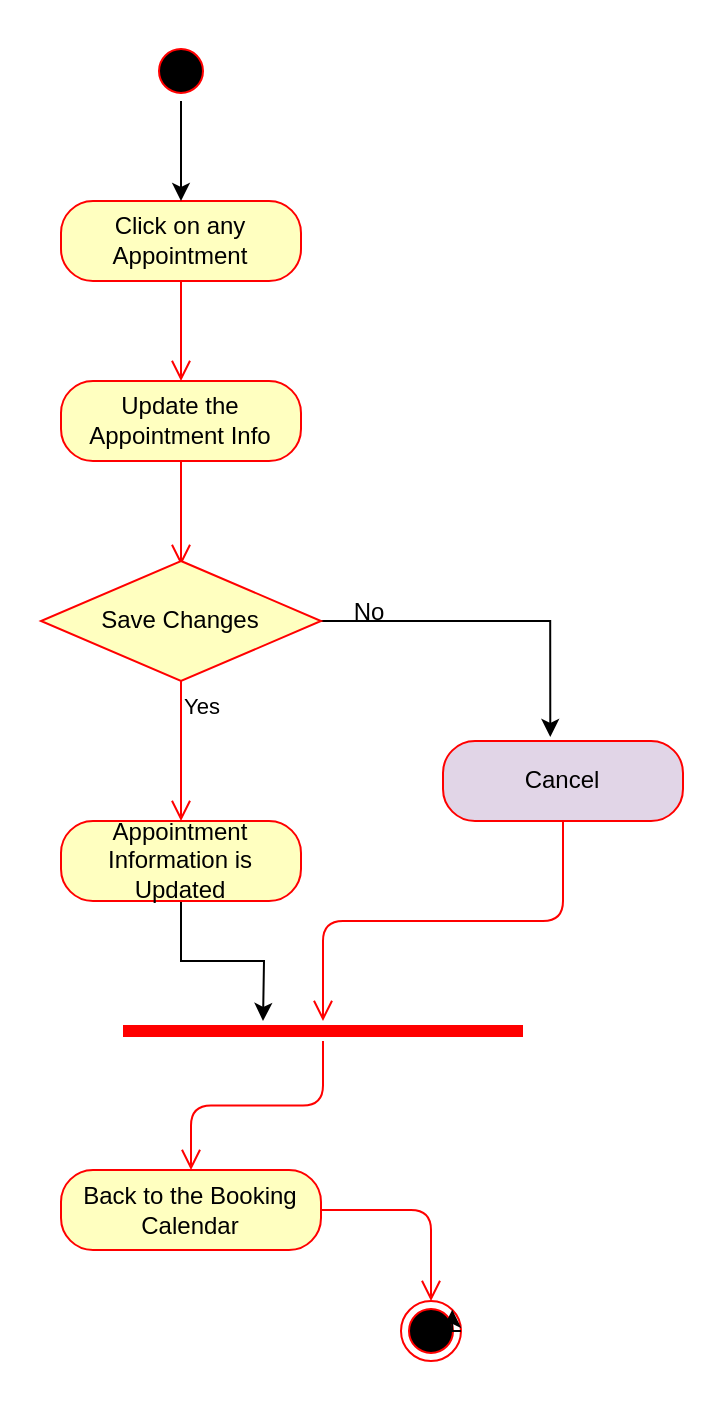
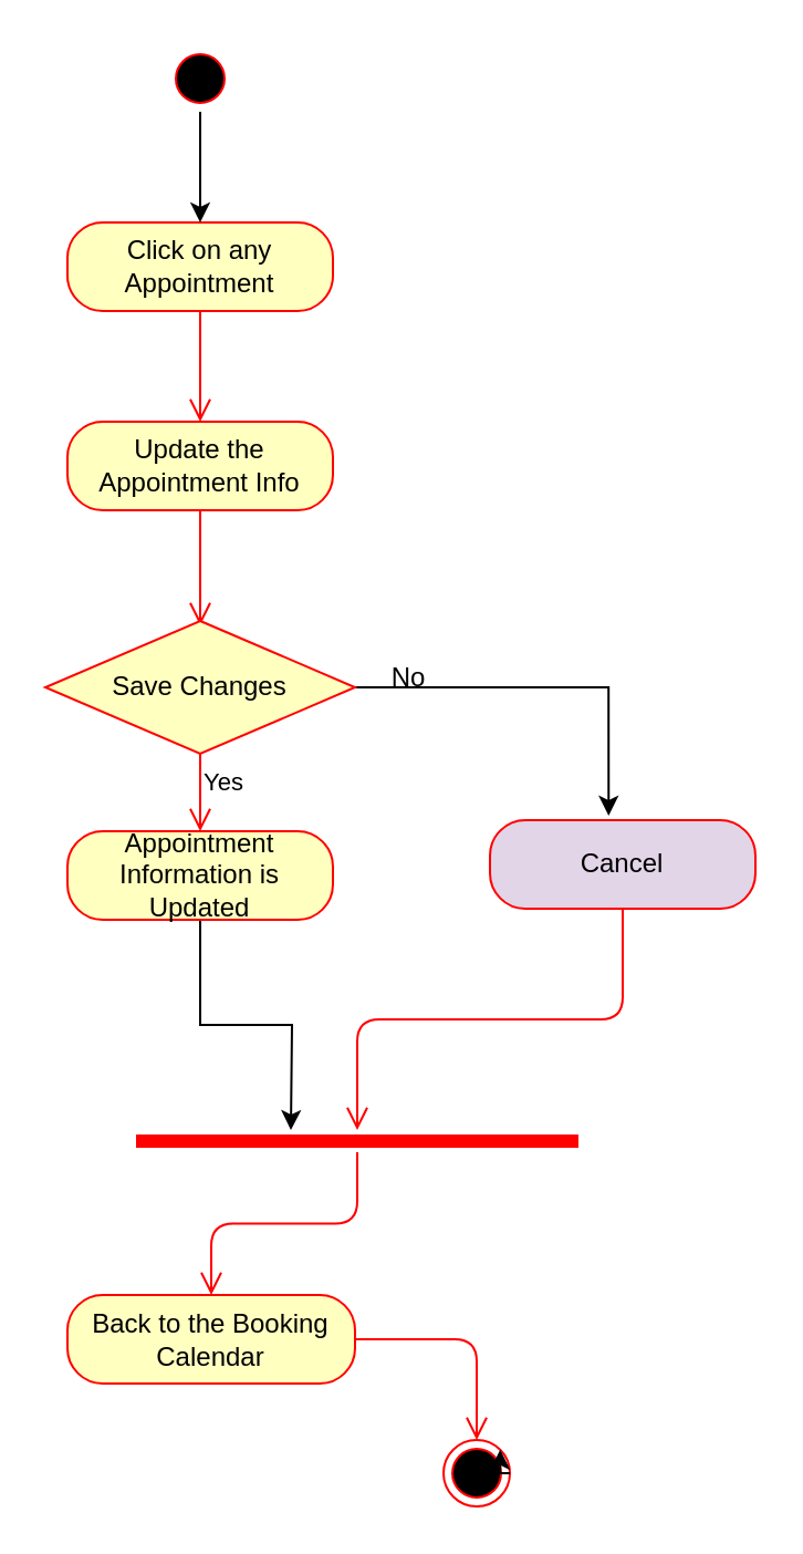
  <mxCell id="0" />
  <mxCell id="1" parent="0" />
  <mxCell id="2" style="edgeStyle=orthogonalEdgeStyle;rounded=0;orthogonalLoop=1;jettySize=auto;html=1;exitX=0.5;exitY=1;exitDx=0;exitDy=0;" parent="1" edge="1"><mxGeometry relative="1" as="geometry"><mxPoint x="101" y="120" as="sourcePoint" /><mxPoint x="101" y="120" as="targetPoint" /></mxGeometry></mxCell>
  <mxCell id="3" value="Click on any Appointment" style="rounded=1;whiteSpace=wrap;html=1;arcSize=40;fontColor=#000000;fillColor=#ffffc0;strokeColor=#ff0000;" parent="1" vertex="1"><mxGeometry x="30" y="100" width="120" height="40" as="geometry" /></mxCell>
  <mxCell id="4" value="" style="edgeStyle=orthogonalEdgeStyle;html=1;verticalAlign=bottom;endArrow=open;endSize=8;strokeColor=#ff0000;entryX=0.5;entryY=0;entryDx=0;entryDy=0;" parent="1" source="3" target="7" edge="1"><mxGeometry relative="1" as="geometry"><mxPoint x="90" y="200" as="targetPoint" /><Array as="points" /></mxGeometry></mxCell>
  <mxCell id="5" value="" style="edgeStyle=orthogonalEdgeStyle;rounded=0;orthogonalLoop=1;jettySize=auto;html=1;entryX=0.5;entryY=0;entryDx=0;entryDy=0;" parent="1" source="6" target="3" edge="1"><mxGeometry relative="1" as="geometry"><mxPoint x="90" y="110" as="targetPoint" /></mxGeometry></mxCell>
  <mxCell id="6" value="" style="ellipse;html=1;shape=startState;fillColor=#000000;strokeColor=#ff0000;" parent="1" vertex="1"><mxGeometry x="75" width="30" height="30" as="geometry" y="20" /></mxCell>
  <mxCell id="7" value="Update the Appointment Info" style="rounded=1;whiteSpace=wrap;html=1;arcSize=40;fontColor=#000000;fillColor=#ffffc0;strokeColor=#ff0000;" parent="1" vertex="1"><mxGeometry x="30" y="190" width="120" height="40" as="geometry" /></mxCell>
  <mxCell id="8" value="" style="edgeStyle=orthogonalEdgeStyle;html=1;verticalAlign=bottom;endArrow=open;endSize=8;strokeColor=#ff0000;" parent="1" source="7" edge="1"><mxGeometry relative="1" as="geometry"><mxPoint x="90" y="282" as="targetPoint" /></mxGeometry></mxCell>
  <mxCell id="9" value="" style="edgeStyle=orthogonalEdgeStyle;rounded=0;orthogonalLoop=1;jettySize=auto;html=1;entryX=0.447;entryY=-0.05;entryDx=0;entryDy=0;entryPerimeter=0;" parent="1" source="10" target="12" edge="1"><mxGeometry relative="1" as="geometry"><mxPoint x="341" y="360" as="targetPoint" /></mxGeometry></mxCell>
  <mxCell id="10" value="Save Changes" style="rhombus;whiteSpace=wrap;html=1;fillColor=#ffffc0;strokeColor=#ff0000;" parent="1" vertex="1"><mxGeometry x="20" y="280" width="140" height="60" as="geometry" /></mxCell>
  <mxCell id="11" value="Yes" style="edgeStyle=orthogonalEdgeStyle;html=1;align=left;verticalAlign=top;endArrow=open;endSize=8;strokeColor=#ff0000;entryX=0.5;entryY=0;entryDx=0;entryDy=0;" parent="1" source="10" target="14" edge="1"><mxGeometry x="-1" relative="1" as="geometry"><mxPoint x="91" y="400" as="targetPoint" /></mxGeometry></mxCell>
  <mxCell id="12" value="Cancel" style="rounded=1;whiteSpace=wrap;html=1;arcSize=40;fontColor=#000000;fillColor=#e1d5e7;strokeColor=#ff0000;" parent="1" vertex="1"><mxGeometry x="221" y="370" width="120" height="40" as="geometry" /></mxCell>
  <mxCell id="13" value="" style="edgeStyle=orthogonalEdgeStyle;rounded=0;orthogonalLoop=1;jettySize=auto;html=1;" parent="1" source="14" edge="1"><mxGeometry relative="1" as="geometry"><mxPoint x="131" y="510" as="targetPoint" /></mxGeometry></mxCell>
- <mxCell id="14" value="Appointment Information is Updated" style="rounded=1;whiteSpace=wrap;html=1;arcSize=40;fontColor=#000000;fillColor=#ffffc0;strokeColor=#ff0000;" parent="1" vertex="1"><mxGeometry x="30" y="410" width="120" height="40" as="geometry" /></mxCell>
+ <mxCell id="14" value="Appointment Information is Updated" style="rounded=1;whiteSpace=wrap;html=1;arcSize=40;fontColor=#000000;fillColor=#ffffc0;strokeColor=#ff0000;" parent="1" vertex="1"><mxGeometry x="30" y="375" width="120" height="40" as="geometry" /></mxCell>
  <mxCell id="15" value="" style="edgeStyle=orthogonalEdgeStyle;html=1;verticalAlign=bottom;endArrow=open;endSize=8;strokeColor=#ff0000;" parent="1" source="16" target="18" edge="1"><mxGeometry relative="1" as="geometry"><mxPoint x="321" y="750" as="targetPoint" /></mxGeometry></mxCell>
  <mxCell id="16" value="Back to the Booking Calendar" style="rounded=1;whiteSpace=wrap;html=1;arcSize=40;fontColor=#000000;fillColor=#ffffc0;strokeColor=#ff0000;" parent="1" vertex="1"><mxGeometry x="30" y="584.5" width="130" height="40" as="geometry" /></mxCell>
  <mxCell id="17" value="" style="edgeStyle=orthogonalEdgeStyle;html=1;verticalAlign=bottom;endArrow=open;endSize=8;strokeColor=#ff0000;" parent="1" source="19" target="16" edge="1"><mxGeometry relative="1" as="geometry"><mxPoint x="321" y="685" as="targetPoint" /><mxPoint x="321" y="615" as="sourcePoint" /></mxGeometry></mxCell>
  <mxCell id="18" value="" style="ellipse;html=1;shape=endState;fillColor=#000000;strokeColor=#ff0000;" parent="1" vertex="1"><mxGeometry x="200" y="650" width="30" height="30" as="geometry" /></mxCell>
  <mxCell id="19" value="" style="shape=line;html=1;strokeWidth=6;strokeColor=#ff0000;" parent="1" vertex="1"><mxGeometry x="61" y="510" width="200" height="10" as="geometry" /></mxCell>
  <mxCell id="20" value="" style="edgeStyle=orthogonalEdgeStyle;html=1;verticalAlign=bottom;endArrow=open;endSize=8;strokeColor=#ff0000;" parent="1" source="12" target="19" edge="1"><mxGeometry relative="1" as="geometry"><mxPoint x="299" y="610" as="targetPoint" /><Array as="points" /><mxPoint x="361" y="510" as="sourcePoint" /></mxGeometry></mxCell>
  <mxCell id="21" style="edgeStyle=orthogonalEdgeStyle;rounded=0;orthogonalLoop=1;jettySize=auto;html=1;exitX=1;exitY=0.5;exitDx=0;exitDy=0;entryX=1;entryY=0;entryDx=0;entryDy=0;" parent="1" source="18" target="18" edge="1"><mxGeometry relative="1" as="geometry" /></mxCell>
  <mxCell id="22" value="No" style="text;html=1;align=center;verticalAlign=middle;resizable=0;points=[];autosize=1;" parent="1" vertex="1"><mxGeometry x="169" y="296" width="30" height="20" as="geometry" /></mxCell>
